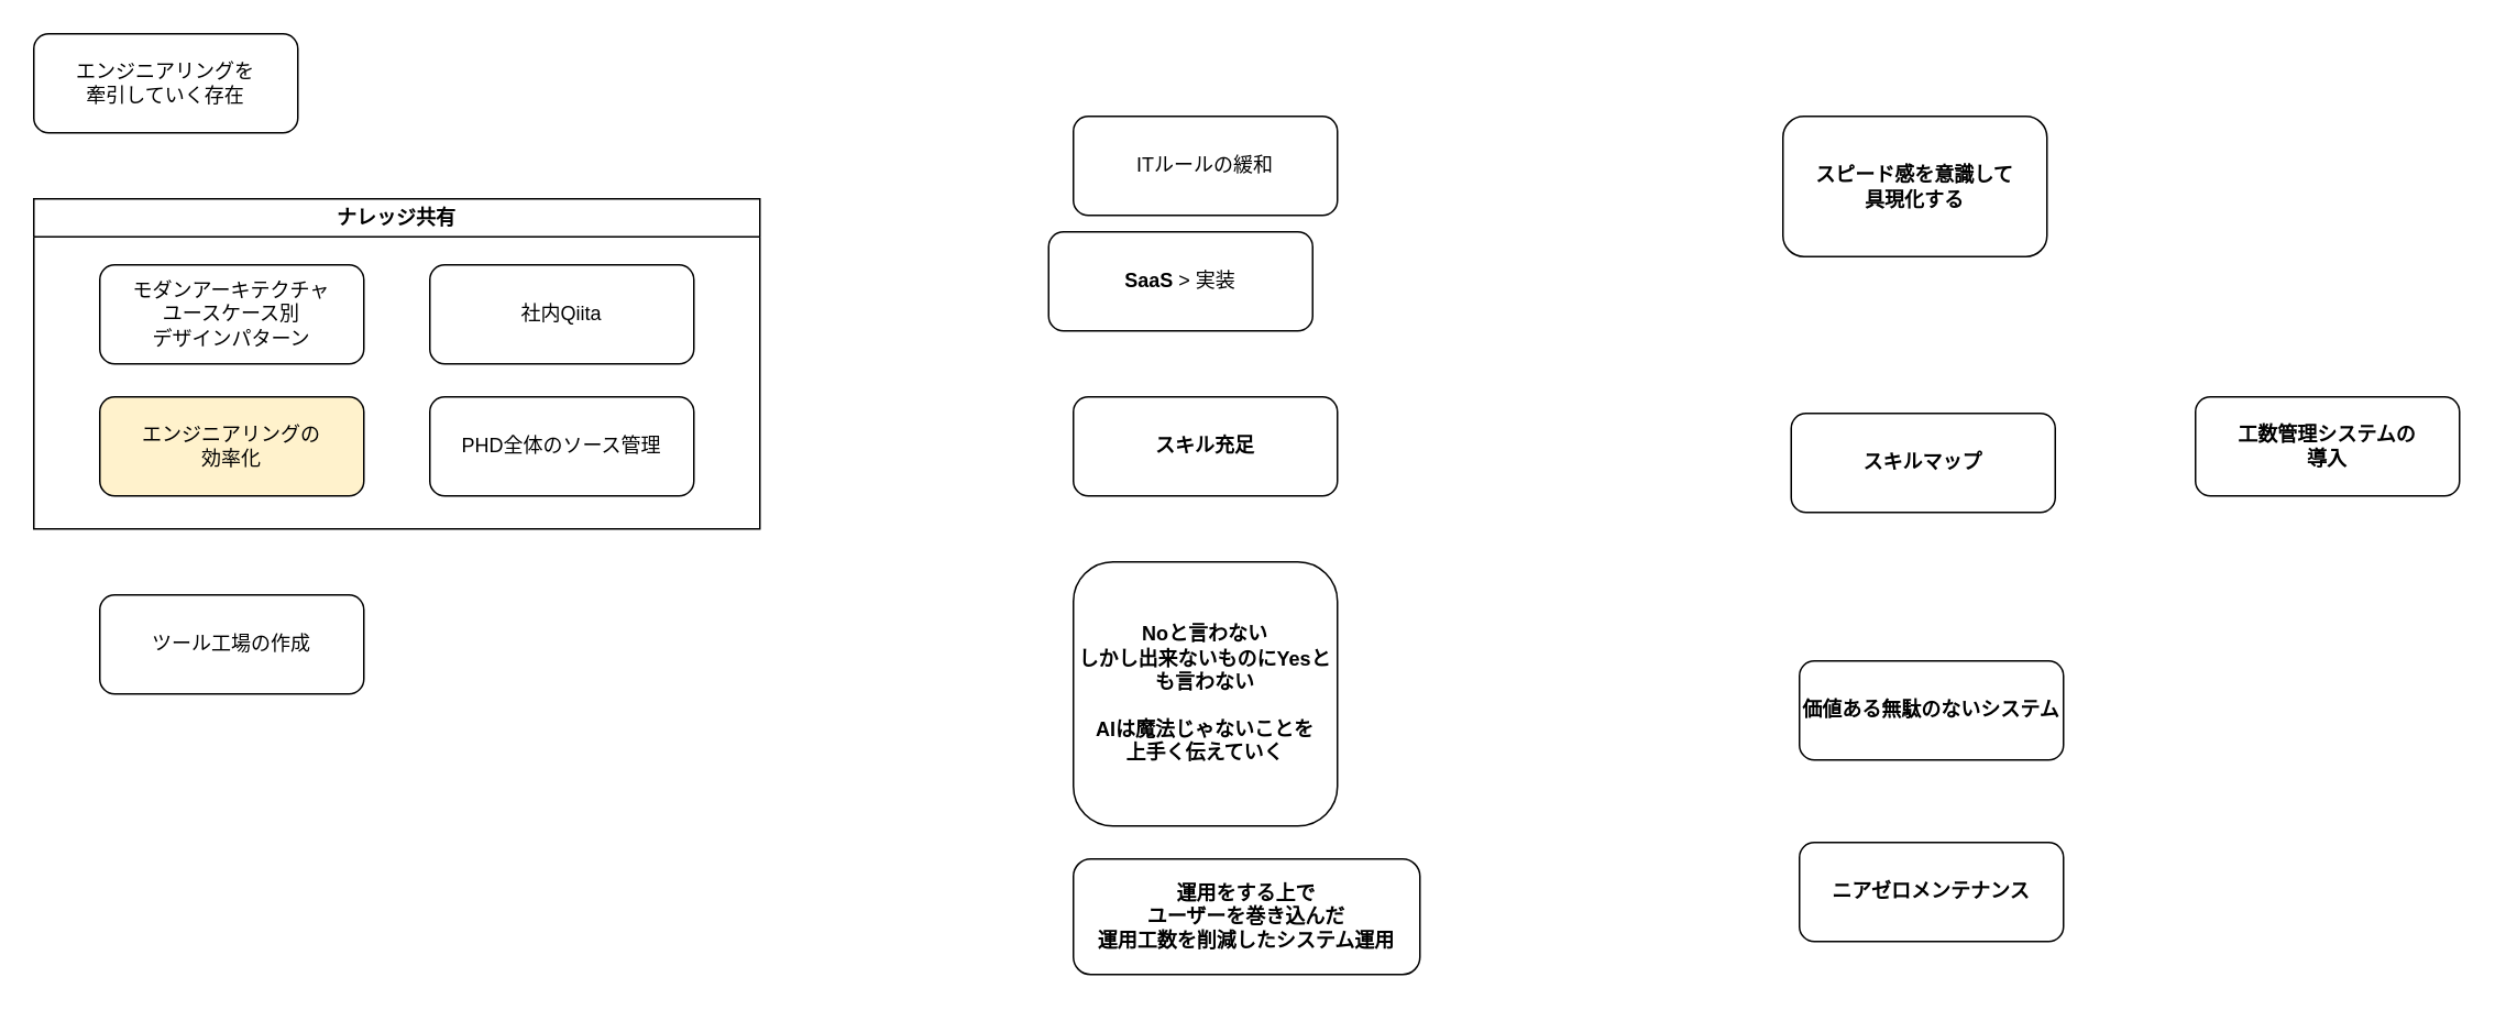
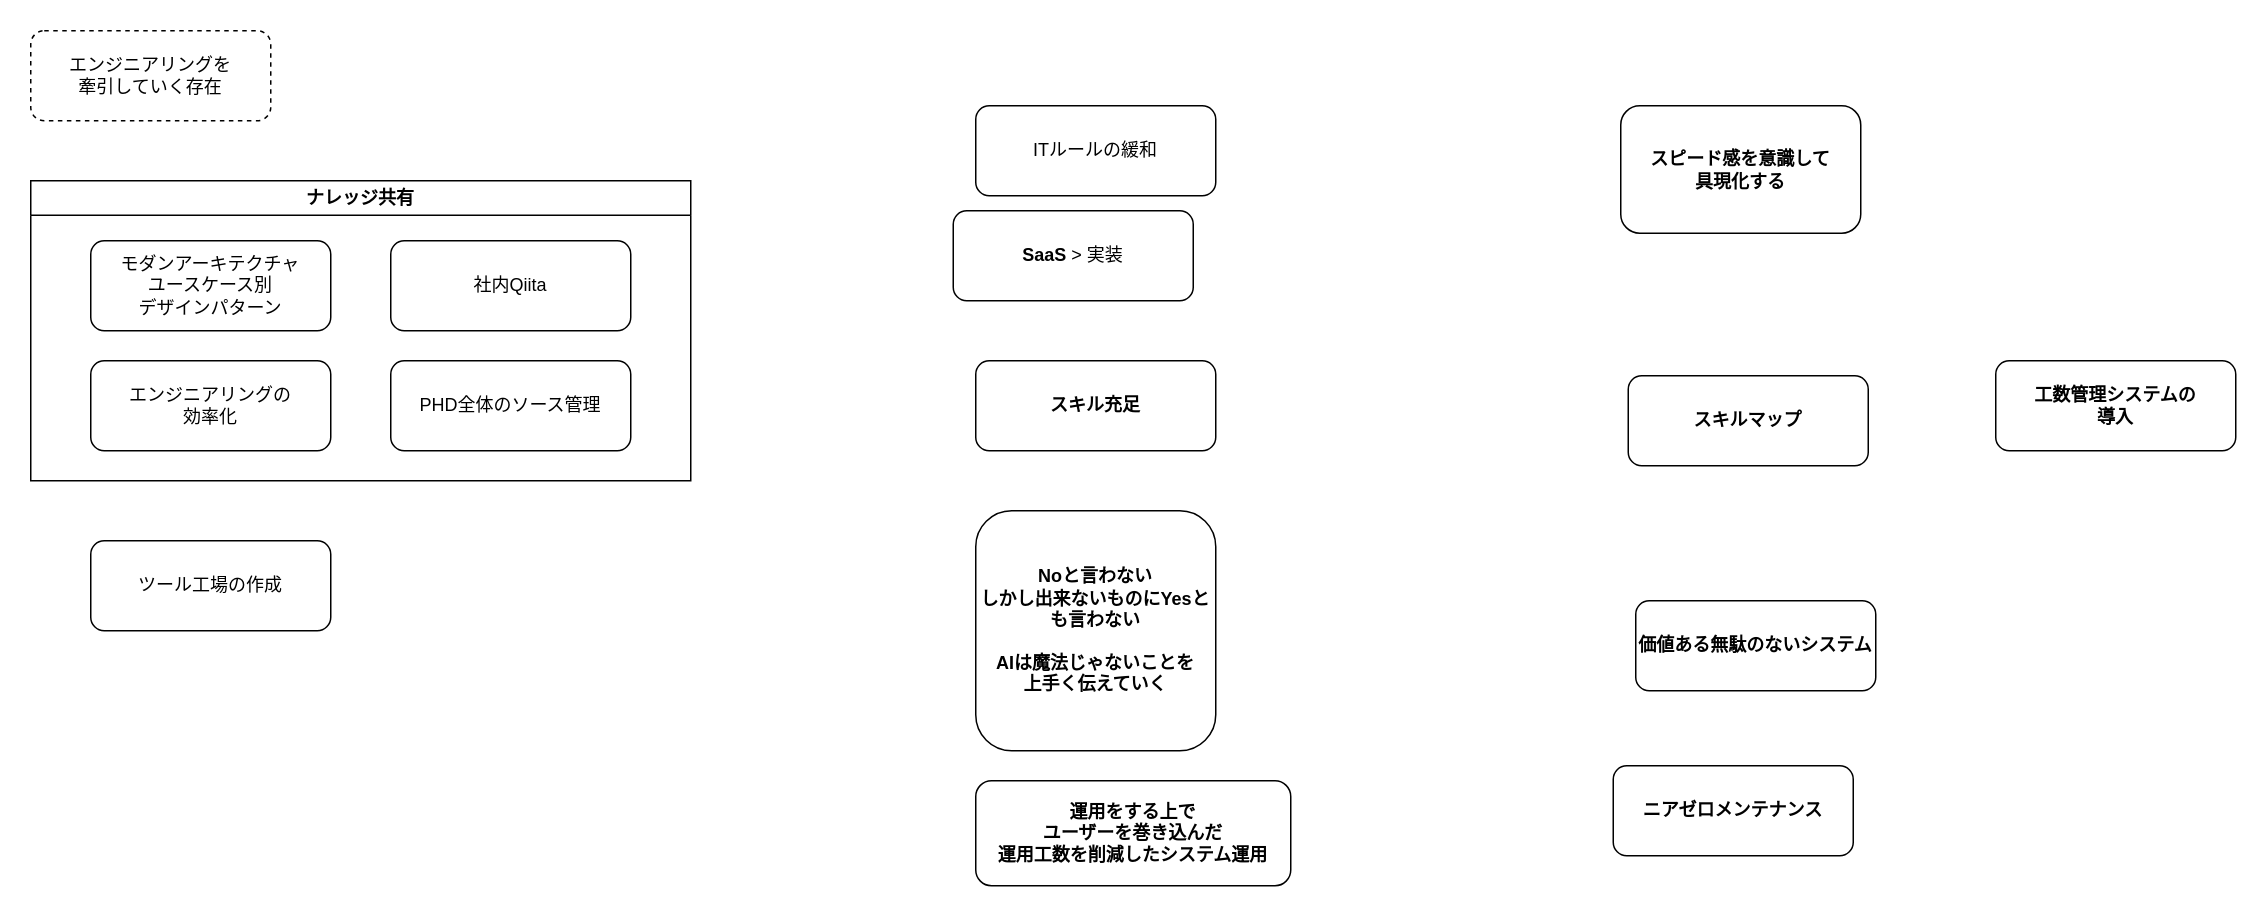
  <mxCell id="0" />
  <mxCell id="1" parent="0" />
  <mxCell id="2" value="モダンアーキテクチャ&lt;br&gt;ユースケース別&lt;br&gt;デザインパターン" style="rounded=1;whiteSpace=wrap;html=1;" vertex="1" parent="1"><mxGeometry x="60" y="160" width="160" height="60" as="geometry" /></mxCell>
  <mxCell id="3" value="社内Qiita" style="rounded=1;whiteSpace=wrap;html=1;" vertex="1" parent="1"><mxGeometry x="260" y="160" width="160" height="60" as="geometry" /></mxCell>
- <mxCell id="4" value="エンジニアリングの&lt;br&gt;効率化" style="rounded=1;whiteSpace=wrap;html=1;fillColor=#fff2cc;" vertex="1" parent="1"><mxGeometry x="60" y="240" width="160" height="60" as="geometry" /></mxCell>
+ <mxCell id="4" value="エンジニアリングの&lt;br&gt;効率化" style="rounded=1;whiteSpace=wrap;html=1;" vertex="1" parent="1"><mxGeometry x="60" y="240" width="160" height="60" as="geometry" /></mxCell>
  <mxCell id="5" value="PHD全体のソース管理" style="rounded=1;whiteSpace=wrap;html=1;" vertex="1" parent="1"><mxGeometry x="260" y="240" width="160" height="60" as="geometry" /></mxCell>
  <mxCell id="6" value="ナレッジ共有" style="swimlane;whiteSpace=wrap;html=1;" vertex="1" parent="1"><mxGeometry x="20" y="120" width="440" height="200" as="geometry" /></mxCell>
  <mxCell id="7" value="ツール工場の作成" style="rounded=1;whiteSpace=wrap;html=1;" vertex="1" parent="1"><mxGeometry x="60" y="360" width="160" height="60" as="geometry" /></mxCell>
- <mxCell id="8" value="エンジニアリングを&lt;br&gt;牽引していく存在" style="rounded=1;whiteSpace=wrap;html=1;" vertex="1" parent="1"><mxGeometry x="20" y="20" width="160" height="60" as="geometry" /></mxCell>
+ <mxCell id="8" value="エンジニアリングを&lt;br&gt;牽引していく存在" style="rounded=1;whiteSpace=wrap;html=1;dashed=1;" vertex="1" parent="1"><mxGeometry x="20" y="20" width="160" height="60" as="geometry" /></mxCell>
  <mxCell id="9" value="ITルールの緩和" style="rounded=1;whiteSpace=wrap;html=1;" vertex="1" parent="1"><mxGeometry x="650" y="70" width="160" height="60" as="geometry" /></mxCell>
  <mxCell id="10" value="&lt;b&gt;SaaS&lt;/b&gt; &amp;gt; 実装" style="rounded=1;whiteSpace=wrap;html=1;" vertex="1" parent="1"><mxGeometry x="635" y="140" width="160" height="60" as="geometry" /></mxCell>
  <mxCell id="11" value="&lt;b&gt;スキル充足&lt;/b&gt;" style="rounded=1;whiteSpace=wrap;html=1;" vertex="1" parent="1"><mxGeometry x="650" y="240" width="160" height="60" as="geometry" /></mxCell>
  <mxCell id="12" value="&lt;b&gt;Noと言わない&lt;br&gt;しかし出来ないものにYesとも言わない&lt;br&gt;&lt;br&gt;AIは魔法じゃないことを&lt;br&gt;上手く伝えていく&lt;br&gt;&lt;/b&gt;" style="rounded=1;whiteSpace=wrap;html=1;" vertex="1" parent="1"><mxGeometry x="650" y="340" width="160" height="160" as="geometry" /></mxCell>
  <mxCell id="13" value="&lt;b&gt;運用をする上で&lt;br&gt;ユーザーを巻き込んだ&lt;br&gt;運用工数を削減したシステム運用&lt;br&gt;&lt;/b&gt;" style="rounded=1;whiteSpace=wrap;html=1;" vertex="1" parent="1"><mxGeometry x="650" y="520" width="210" height="70" as="geometry" /></mxCell>
  <mxCell id="14" value="&lt;b&gt;スピード感を意識して&lt;br&gt;具現化する&lt;br&gt;&lt;/b&gt;" style="rounded=1;whiteSpace=wrap;html=1;" vertex="1" parent="1"><mxGeometry x="1080" y="70" width="160" height="85" as="geometry" /></mxCell>
  <mxCell id="15" value="&lt;b&gt;スキルマップ&lt;br&gt;&lt;/b&gt;" style="rounded=1;whiteSpace=wrap;html=1;" vertex="1" parent="1"><mxGeometry x="1085" y="250" width="160" height="60" as="geometry" /></mxCell>
  <mxCell id="16" value="&lt;b&gt;工数管理システムの&lt;br&gt;導入&lt;br&gt;&lt;/b&gt;" style="rounded=1;whiteSpace=wrap;html=1;" vertex="1" parent="1"><mxGeometry x="1330" y="240" width="160" height="60" as="geometry" /></mxCell>
  <mxCell id="17" value="&lt;b&gt;価値ある無駄のないシステム&lt;br&gt;&lt;/b&gt;" style="rounded=1;whiteSpace=wrap;html=1;" vertex="1" parent="1"><mxGeometry x="1090" y="400" width="160" height="60" as="geometry" /></mxCell>
- <mxCell id="18" value="&lt;b&gt;ニアゼロメンテナンス&lt;br&gt;&lt;/b&gt;" style="rounded=1;whiteSpace=wrap;html=1;" vertex="1" parent="1"><mxGeometry x="1090" y="510" width="160" height="60" as="geometry" /></mxCell>
+ <mxCell id="18" value="&lt;b&gt;ニアゼロメンテナンス&lt;br&gt;&lt;/b&gt;" style="rounded=1;whiteSpace=wrap;html=1;" vertex="1" parent="1"><mxGeometry x="1075" y="510" width="160" height="60" as="geometry" /></mxCell>
